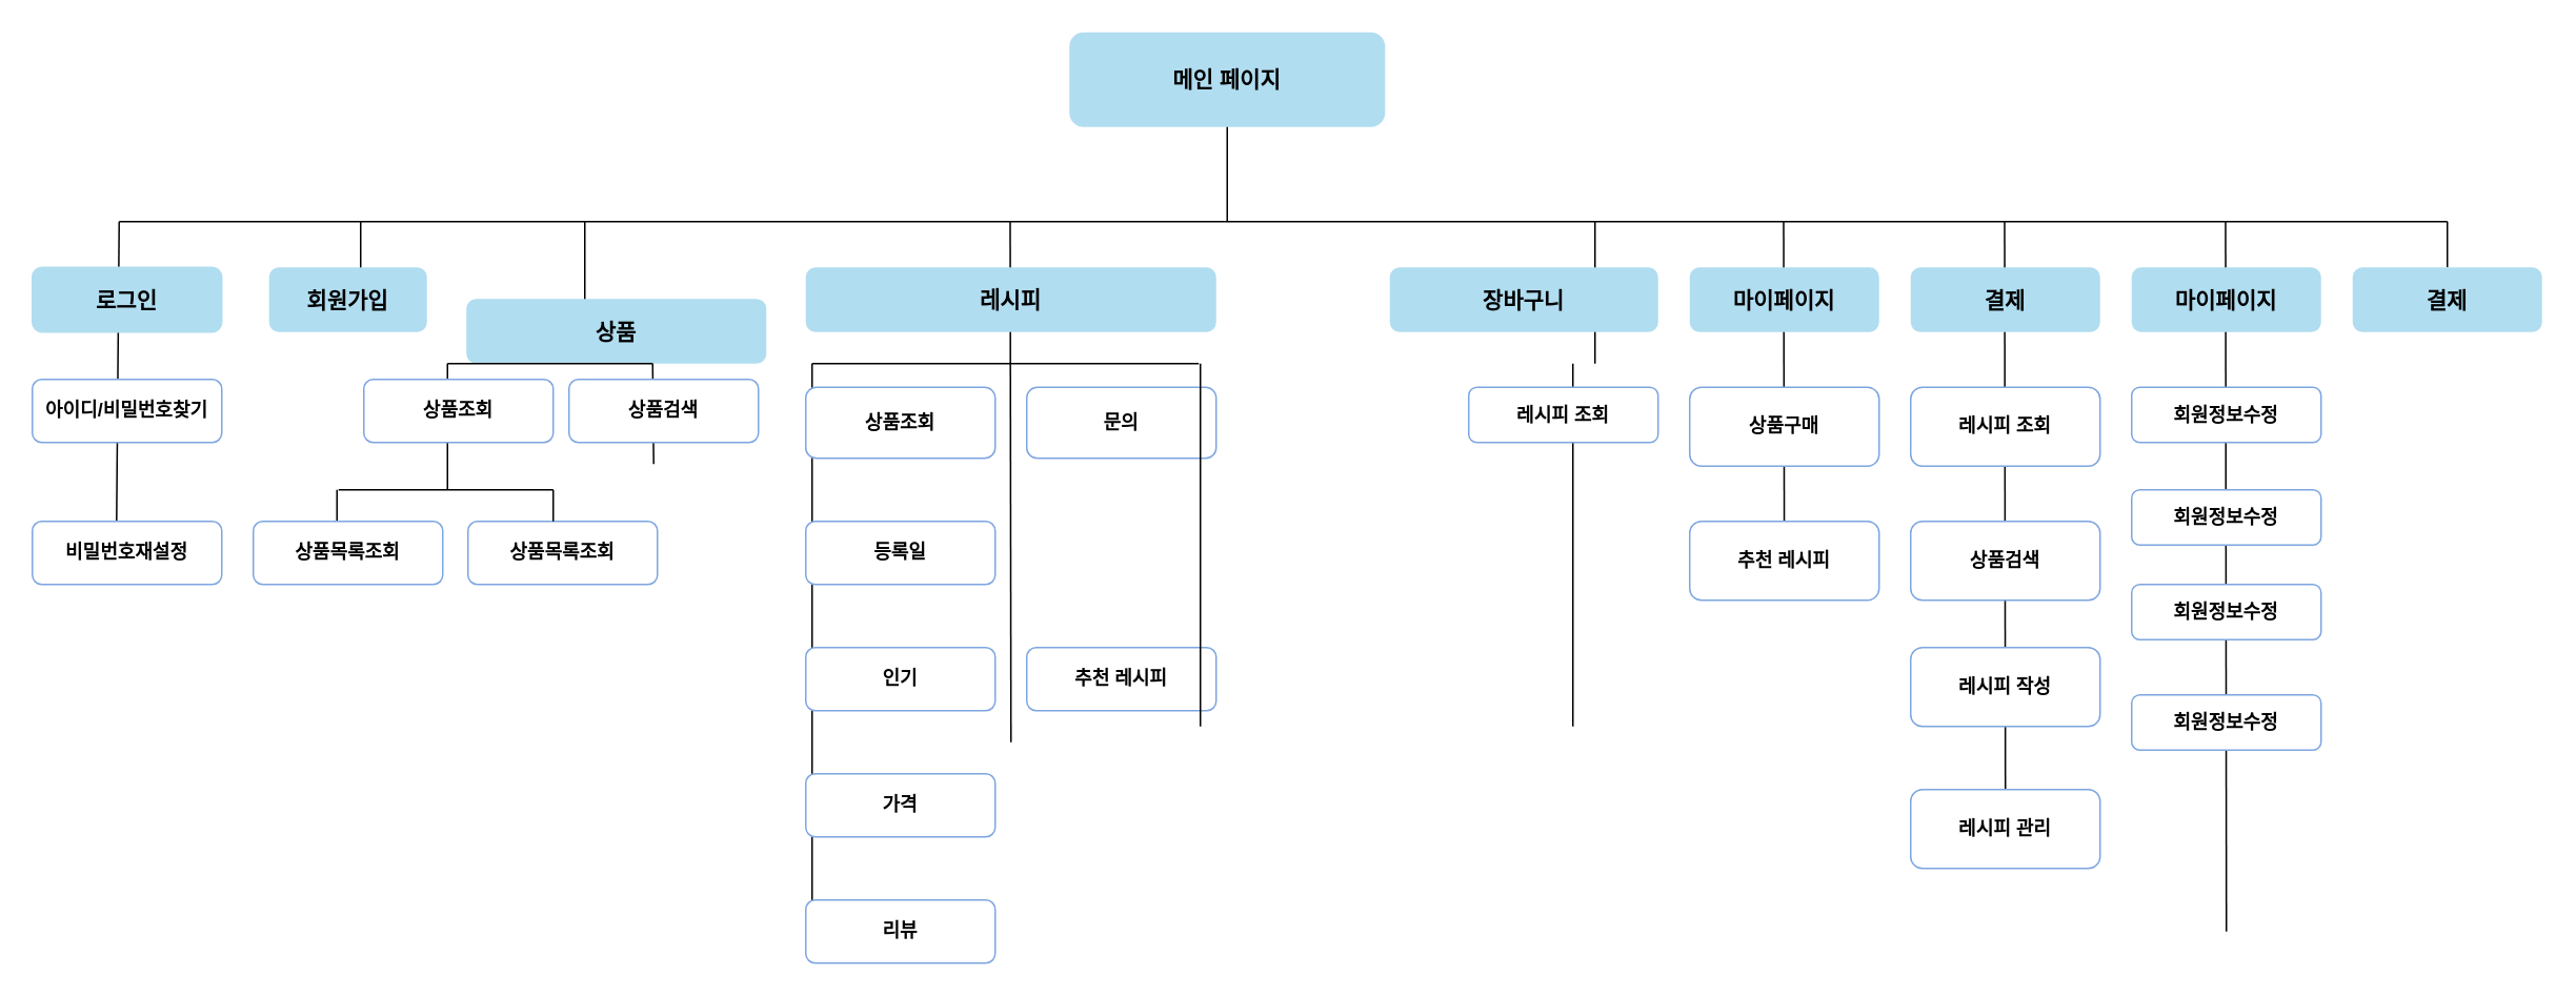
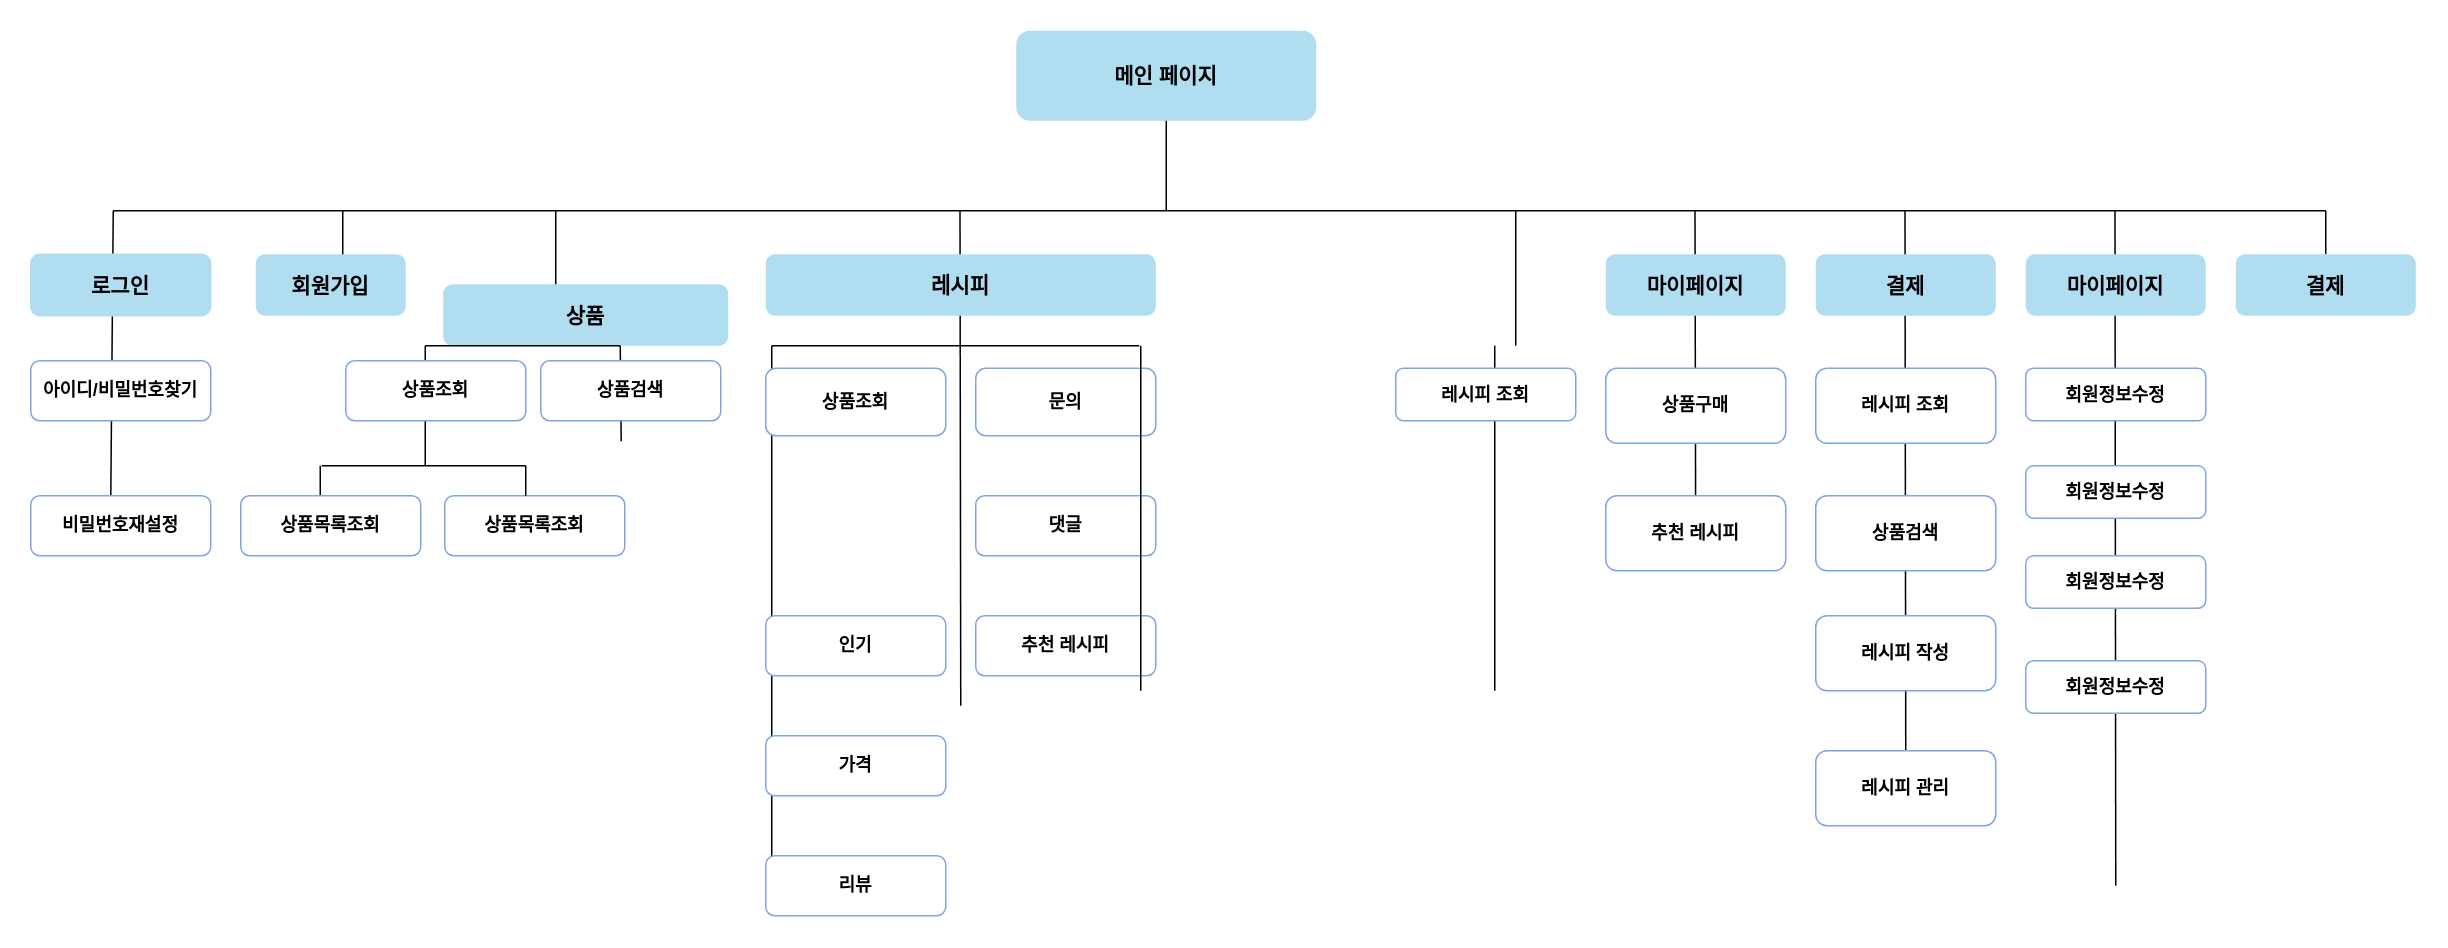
  <mxCell id="0" />
  <mxCell id="1" parent="0" />
  <mxCell id="2" value="&lt;h3&gt;&lt;font style=&quot;font-size: 14px;&quot;&gt;메인 페이지&lt;/font&gt;&lt;/h3&gt;" style="rounded=1;whiteSpace=wrap;html=1;fillColor=#B1DDF0;strokeColor=none;fontColor=#000000;" parent="1" vertex="1"><mxGeometry x="677" y="20" width="200" height="60" as="geometry" /></mxCell>
  <mxCell id="3" value="" style="endArrow=none;html=1;rounded=0;" parent="1" edge="1"><mxGeometry width="50" height="50" relative="1" as="geometry"><mxPoint x="75" y="140" as="sourcePoint" /><mxPoint x="1550" y="140" as="targetPoint" /></mxGeometry></mxCell>
  <mxCell id="4" value="" style="endArrow=none;html=1;rounded=0;" parent="1" edge="1"><mxGeometry width="50" height="50" relative="1" as="geometry"><mxPoint x="777" y="140" as="sourcePoint" /><mxPoint x="777" y="80" as="targetPoint" /></mxGeometry></mxCell>
  <mxCell id="5" value="" style="endArrow=none;html=1;rounded=0;exitX=0.442;exitY=0.967;exitDx=0;exitDy=0;exitPerimeter=0;" parent="1" edge="1" source="13"><mxGeometry width="50" height="50" relative="1" as="geometry"><mxPoint x="75" y="420" as="sourcePoint" /><mxPoint x="75" y="140" as="targetPoint" /></mxGeometry></mxCell>
  <mxCell id="6" value="" style="endArrow=none;html=1;rounded=0;" parent="1" edge="1"><mxGeometry width="50" height="50" relative="1" as="geometry"><mxPoint x="228" y="200" as="sourcePoint" /><mxPoint x="228" y="140" as="targetPoint" /></mxGeometry></mxCell>
  <mxCell id="7" value="&lt;h3&gt;&lt;font style=&quot;font-size: 14px;&quot;&gt;로그인&lt;/font&gt;&lt;/h3&gt;" style="rounded=1;whiteSpace=wrap;html=1;fillColor=#B1DDF0;strokeColor=#B1DDF0;" parent="1" vertex="1"><mxGeometry x="20" y="169" width="120" height="41" as="geometry" /></mxCell>
  <mxCell id="8" value="&lt;h3 style=&quot;border-color: var(--border-color);&quot;&gt;&lt;span style=&quot;font-size: 14px;&quot;&gt;회원가입&lt;/span&gt;&lt;/h3&gt;" style="rounded=1;whiteSpace=wrap;html=1;fillColor=#B1DDF0;strokeColor=none;" parent="1" vertex="1"><mxGeometry x="170" y="169" width="100" height="41" as="geometry" /></mxCell>
  <mxCell id="9" value="" style="endArrow=none;html=1;rounded=0;exitX=0.5;exitY=1;exitDx=0;exitDy=0;" parent="1" source="39" edge="1"><mxGeometry width="50" height="50" relative="1" as="geometry"><mxPoint x="1130" y="490" as="sourcePoint" /><mxPoint x="1129.5" y="140" as="targetPoint" /></mxGeometry></mxCell>
  <mxCell id="10" value="" style="endArrow=none;html=1;rounded=0;" parent="1" edge="1"><mxGeometry width="50" height="50" relative="1" as="geometry"><mxPoint x="1270" y="500" as="sourcePoint" /><mxPoint x="1269.5" y="140" as="targetPoint" /></mxGeometry></mxCell>
  <mxCell id="11" value="&lt;h3&gt;&lt;span style=&quot;font-size: 14px;&quot;&gt;결제&lt;/span&gt;&lt;/h3&gt;" style="rounded=1;whiteSpace=wrap;html=1;fillColor=#B1DDF0;strokeColor=none;" parent="1" vertex="1"><mxGeometry x="1210" y="169" width="120" height="41" as="geometry" /></mxCell>
  <mxCell id="12" value="&lt;font style=&quot;font-size: 12px;&quot;&gt;&lt;b&gt;아이디/비밀번호찾기&lt;/b&gt;&lt;/font&gt;" style="rounded=1;whiteSpace=wrap;html=1;strokeColor=#7EA6E0;" parent="1" vertex="1"><mxGeometry x="20" y="240" width="120" height="40" as="geometry" /></mxCell>
  <mxCell id="13" value="&lt;b&gt;비밀번호재설정&lt;/b&gt;" style="rounded=1;whiteSpace=wrap;html=1;strokeColor=#7EA6E0;" parent="1" vertex="1"><mxGeometry x="20" y="330" width="120" height="40" as="geometry" /></mxCell>
  <mxCell id="14" value="" style="endArrow=none;html=1;rounded=0;" parent="1" edge="1"><mxGeometry width="50" height="50" relative="1" as="geometry"><mxPoint x="1410" y="590" as="sourcePoint" /><mxPoint x="1409.5" y="140" as="targetPoint" /></mxGeometry></mxCell>
  <mxCell id="15" value="" style="endArrow=none;html=1;rounded=0;" parent="1" edge="1"><mxGeometry width="50" height="50" relative="1" as="geometry"><mxPoint x="370" y="230" as="sourcePoint" /><mxPoint x="370" y="140" as="targetPoint" /></mxGeometry></mxCell>
  <mxCell id="16" value="&lt;h3&gt;&lt;span style=&quot;font-size: 14px;&quot;&gt;상품&lt;/span&gt;&lt;/h3&gt;" style="rounded=1;whiteSpace=wrap;html=1;fillColor=#B1DDF0;strokeColor=none;" parent="1" vertex="1"><mxGeometry x="295" y="189" width="190" height="41" as="geometry" /></mxCell>
  <mxCell id="17" value="" style="endArrow=none;html=1;rounded=0;" parent="1" edge="1"><mxGeometry width="50" height="50" relative="1" as="geometry"><mxPoint x="283" y="230" as="sourcePoint" /><mxPoint x="413" y="230" as="targetPoint" /></mxGeometry></mxCell>
  <mxCell id="18" value="" style="endArrow=none;html=1;rounded=0;exitX=0.422;exitY=0.972;exitDx=0;exitDy=0;exitPerimeter=0;" parent="1" edge="1"><mxGeometry width="50" height="50" relative="1" as="geometry"><mxPoint x="413.64" y="293.6" as="sourcePoint" /><mxPoint x="413" y="230" as="targetPoint" /></mxGeometry></mxCell>
  <mxCell id="19" value="" style="endArrow=none;html=1;rounded=0;" parent="1" edge="1"><mxGeometry width="50" height="50" relative="1" as="geometry"><mxPoint x="283" y="310" as="sourcePoint" /><mxPoint x="283" y="230" as="targetPoint" /></mxGeometry></mxCell>
  <mxCell id="20" value="" style="endArrow=none;html=1;rounded=0;" parent="1" edge="1"><mxGeometry width="50" height="50" relative="1" as="geometry"><mxPoint x="514" y="580" as="sourcePoint" /><mxPoint x="514" y="230" as="targetPoint" /><Array as="points" /></mxGeometry></mxCell>
  <mxCell id="21" value="&lt;h3&gt;&lt;span style=&quot;font-size: 14px;&quot;&gt;마이페이지&lt;/span&gt;&lt;/h3&gt;" style="rounded=1;whiteSpace=wrap;html=1;fillColor=#B1DDF0;strokeColor=none;" parent="1" vertex="1"><mxGeometry x="1350" y="169" width="120" height="41" as="geometry" /></mxCell>
  <mxCell id="22" value="&lt;b&gt;상품조회&lt;/b&gt;" style="rounded=1;whiteSpace=wrap;html=1;strokeColor=#7EA6E0;" parent="1" vertex="1"><mxGeometry x="510" y="245" width="120" height="45" as="geometry" /></mxCell>
- <mxCell id="23" value="&lt;b&gt;등록일&lt;/b&gt;" style="rounded=1;whiteSpace=wrap;html=1;strokeColor=#7EA6E0;" parent="1" vertex="1"><mxGeometry x="510" y="330" width="120" height="40" as="geometry" /></mxCell>
  <mxCell id="24" value="&lt;b&gt;인기&lt;/b&gt;" style="rounded=1;whiteSpace=wrap;html=1;strokeColor=#7EA6E0;" parent="1" vertex="1"><mxGeometry x="510" y="410" width="120" height="40" as="geometry" /></mxCell>
  <mxCell id="25" value="&lt;b&gt;가격&lt;/b&gt;" style="rounded=1;whiteSpace=wrap;html=1;strokeColor=#7EA6E0;" parent="1" vertex="1"><mxGeometry x="510" y="490" width="120" height="40" as="geometry" /></mxCell>
  <mxCell id="26" value="&lt;b&gt;문의&lt;/b&gt;" style="rounded=1;whiteSpace=wrap;html=1;strokeColor=#7EA6E0;fillColor=#FFFFFF;" parent="1" vertex="1"><mxGeometry x="650" y="245" width="120" height="45" as="geometry" /></mxCell>
+ <mxCell id="27" value="&lt;b&gt;댓글&lt;/b&gt;" style="rounded=1;whiteSpace=wrap;html=1;strokeColor=#7EA6E0;fillColor=#FFFFFF;" parent="1" vertex="1"><mxGeometry x="650" y="330" width="120" height="40" as="geometry" /></mxCell>
  <mxCell id="28" value="&lt;b&gt;추천 레시피&lt;/b&gt;" style="rounded=1;whiteSpace=wrap;html=1;strokeColor=#7EA6E0;" parent="1" vertex="1"><mxGeometry x="650" y="410" width="120" height="40" as="geometry" /></mxCell>
  <mxCell id="29" value="&lt;h3&gt;&lt;span style=&quot;font-size: 14px;&quot;&gt;마이페이지&lt;/span&gt;&lt;/h3&gt;" style="rounded=1;whiteSpace=wrap;html=1;fillColor=#B1DDF0;strokeColor=none;" parent="1" vertex="1"><mxGeometry x="1070" y="169" width="120" height="41" as="geometry" /></mxCell>
  <mxCell id="30" value="&lt;b&gt;리뷰&lt;/b&gt;" style="rounded=1;whiteSpace=wrap;html=1;strokeColor=#7EA6E0;" parent="1" vertex="1"><mxGeometry x="510" y="570" width="120" height="40" as="geometry" /></mxCell>
  <mxCell id="31" value="" style="endArrow=none;html=1;rounded=0;" parent="1" edge="1"><mxGeometry width="50" height="50" relative="1" as="geometry"><mxPoint x="514" y="230" as="sourcePoint" /><mxPoint x="759" y="230" as="targetPoint" /></mxGeometry></mxCell>
  <mxCell id="32" value="" style="endArrow=none;html=1;rounded=0;" parent="1" edge="1"><mxGeometry width="50" height="50" relative="1" as="geometry"><mxPoint x="640" y="470" as="sourcePoint" /><mxPoint x="639.5" y="140" as="targetPoint" /></mxGeometry></mxCell>
  <mxCell id="33" value="&lt;h3 style=&quot;border-color: var(--border-color);&quot;&gt;레시피&lt;/h3&gt;" style="rounded=1;whiteSpace=wrap;html=1;fillColor=#B1DDF0;strokeColor=none;" parent="1" vertex="1"><mxGeometry x="510" y="169" width="260" height="41" as="geometry" /></mxCell>
  <mxCell id="34" value="" style="endArrow=none;html=1;rounded=0;" parent="1" edge="1"><mxGeometry width="50" height="50" relative="1" as="geometry"><mxPoint x="1010" y="230" as="sourcePoint" /><mxPoint x="1010" y="140" as="targetPoint" /></mxGeometry></mxCell>
- <mxCell id="35" value="&lt;h3&gt;&lt;span style=&quot;font-size: 14px;&quot;&gt;장바구니&lt;/span&gt;&lt;/h3&gt;" style="rounded=1;whiteSpace=wrap;html=1;fillColor=#B1DDF0;strokeColor=none;" parent="1" vertex="1"><mxGeometry x="880" y="169" width="170" height="41" as="geometry" /></mxCell>
  <mxCell id="36" value="" style="endArrow=none;html=1;rounded=0;exitX=0.55;exitY=1;exitDx=0;exitDy=0;exitPerimeter=0;" parent="1" edge="1"><mxGeometry width="50" height="50" relative="1" as="geometry"><mxPoint x="996" y="460" as="sourcePoint" /><mxPoint x="996" y="230" as="targetPoint" /><Array as="points" /></mxGeometry></mxCell>
  <mxCell id="37" value="&lt;b&gt;레시피 조회&lt;/b&gt;" style="rounded=1;whiteSpace=wrap;html=1;strokeColor=#7EA6E0;fillColor=#FFFFFF;" parent="1" vertex="1"><mxGeometry x="930" y="245" width="120" height="35" as="geometry" /></mxCell>
  <mxCell id="38" value="&lt;b&gt;상품구매&lt;/b&gt;" style="rounded=1;whiteSpace=wrap;html=1;strokeColor=#7EA6E0;" parent="1" vertex="1"><mxGeometry x="1070" y="245" width="120" height="50" as="geometry" /></mxCell>
  <mxCell id="39" value="&lt;b&gt;추천 레시피&lt;/b&gt;" style="rounded=1;whiteSpace=wrap;html=1;strokeColor=#7EA6E0;" parent="1" vertex="1"><mxGeometry x="1070" y="330" width="120" height="50" as="geometry" /></mxCell>
  <mxCell id="40" value="&lt;b&gt;레시피 조회&lt;/b&gt;" style="rounded=1;whiteSpace=wrap;html=1;strokeColor=#7EA6E0;" parent="1" vertex="1"><mxGeometry x="1210" y="245" width="120" height="50" as="geometry" /></mxCell>
  <mxCell id="41" value="&lt;b&gt;상품검색&lt;/b&gt;" style="rounded=1;whiteSpace=wrap;html=1;strokeColor=#7EA6E0;" parent="1" vertex="1"><mxGeometry x="1210" y="330" width="120" height="50" as="geometry" /></mxCell>
  <mxCell id="42" value="&lt;b&gt;레시피 작성&lt;/b&gt;" style="rounded=1;whiteSpace=wrap;html=1;strokeColor=#7EA6E0;" parent="1" vertex="1"><mxGeometry x="1210" y="410" width="120" height="50" as="geometry" /></mxCell>
  <mxCell id="43" value="&lt;b&gt;회원정보수정&lt;/b&gt;" style="rounded=1;whiteSpace=wrap;html=1;strokeColor=#7EA6E0;" parent="1" vertex="1"><mxGeometry x="1350" y="245" width="120" height="35" as="geometry" /></mxCell>
  <mxCell id="44" value="&lt;b&gt;레시피 관리&lt;/b&gt;" style="rounded=1;whiteSpace=wrap;html=1;strokeColor=#7EA6E0;fillColor=#FFFFFF;" parent="1" vertex="1"><mxGeometry x="1210" y="500" width="120" height="50" as="geometry" /></mxCell>
  <mxCell id="45" value="" style="endArrow=none;html=1;rounded=0;" parent="1" edge="1" source="46"><mxGeometry width="50" height="50" relative="1" as="geometry"><mxPoint x="1550" y="380" as="sourcePoint" /><mxPoint x="1550" y="140" as="targetPoint" /></mxGeometry></mxCell>
  <mxCell id="46" value="&lt;h3&gt;&lt;span style=&quot;font-size: 14px;&quot;&gt;결제&lt;/span&gt;&lt;/h3&gt;" style="rounded=1;whiteSpace=wrap;html=1;fillColor=#B1DDF0;strokeColor=none;" parent="1" vertex="1"><mxGeometry x="1490" y="169" width="120" height="41" as="geometry" /></mxCell>
  <mxCell id="47" value="&lt;b&gt;회원정보수정&lt;/b&gt;" style="rounded=1;whiteSpace=wrap;html=1;strokeColor=#7EA6E0;" vertex="1" parent="1"><mxGeometry x="1350" y="310" width="120" height="35" as="geometry" /></mxCell>
  <mxCell id="48" value="&lt;b&gt;회원정보수정&lt;/b&gt;" style="rounded=1;whiteSpace=wrap;html=1;strokeColor=#7EA6E0;" vertex="1" parent="1"><mxGeometry x="1350" y="370" width="120" height="35" as="geometry" /></mxCell>
  <mxCell id="49" value="&lt;b&gt;회원정보수정&lt;/b&gt;" style="rounded=1;whiteSpace=wrap;html=1;strokeColor=#7EA6E0;" vertex="1" parent="1"><mxGeometry x="1350" y="440" width="120" height="35" as="geometry" /></mxCell>
  <mxCell id="50" value="" style="endArrow=none;html=1;rounded=0;exitX=0.5;exitY=1;exitDx=0;exitDy=0;" edge="1" parent="1"><mxGeometry width="50" height="50" relative="1" as="geometry"><mxPoint x="760" y="460" as="sourcePoint" /><mxPoint x="760" y="230" as="targetPoint" /><Array as="points" /></mxGeometry></mxCell>
  <mxCell id="51" value="" style="endArrow=none;html=1;rounded=0;" edge="1" parent="1"><mxGeometry width="50" height="50" relative="1" as="geometry"><mxPoint x="214" y="310" as="sourcePoint" /><mxPoint x="350" y="310" as="targetPoint" /></mxGeometry></mxCell>
  <mxCell id="52" value="" style="endArrow=none;html=1;rounded=0;" edge="1" parent="1"><mxGeometry width="50" height="50" relative="1" as="geometry"><mxPoint x="213" y="330" as="sourcePoint" /><mxPoint x="213" y="310" as="targetPoint" /></mxGeometry></mxCell>
  <mxCell id="53" value="&lt;b&gt;상품목록조회&lt;/b&gt;" style="rounded=1;whiteSpace=wrap;html=1;strokeColor=#7EA6E0;" vertex="1" parent="1"><mxGeometry x="160" y="330" width="120" height="40" as="geometry" /></mxCell>
  <mxCell id="54" value="&lt;font style=&quot;font-size: 12px;&quot;&gt;&lt;b&gt;상품조회&lt;/b&gt;&lt;/font&gt;" style="rounded=1;whiteSpace=wrap;html=1;strokeColor=#7EA6E0;" vertex="1" parent="1"><mxGeometry x="230" y="240" width="120" height="40" as="geometry" /></mxCell>
  <mxCell id="55" value="&lt;b&gt;상품검색&lt;/b&gt;" style="rounded=1;whiteSpace=wrap;html=1;strokeColor=#7EA6E0;" vertex="1" parent="1"><mxGeometry x="360" y="240" width="120" height="40" as="geometry" /></mxCell>
  <mxCell id="56" value="&lt;b&gt;상품목록조회&lt;/b&gt;" style="rounded=1;whiteSpace=wrap;html=1;strokeColor=#7EA6E0;" vertex="1" parent="1"><mxGeometry x="296" y="330" width="120" height="40" as="geometry" /></mxCell>
  <mxCell id="57" value="" style="endArrow=none;html=1;rounded=0;" edge="1" parent="1"><mxGeometry width="50" height="50" relative="1" as="geometry"><mxPoint x="350" y="330" as="sourcePoint" /><mxPoint x="350" y="310" as="targetPoint" /></mxGeometry></mxCell>
